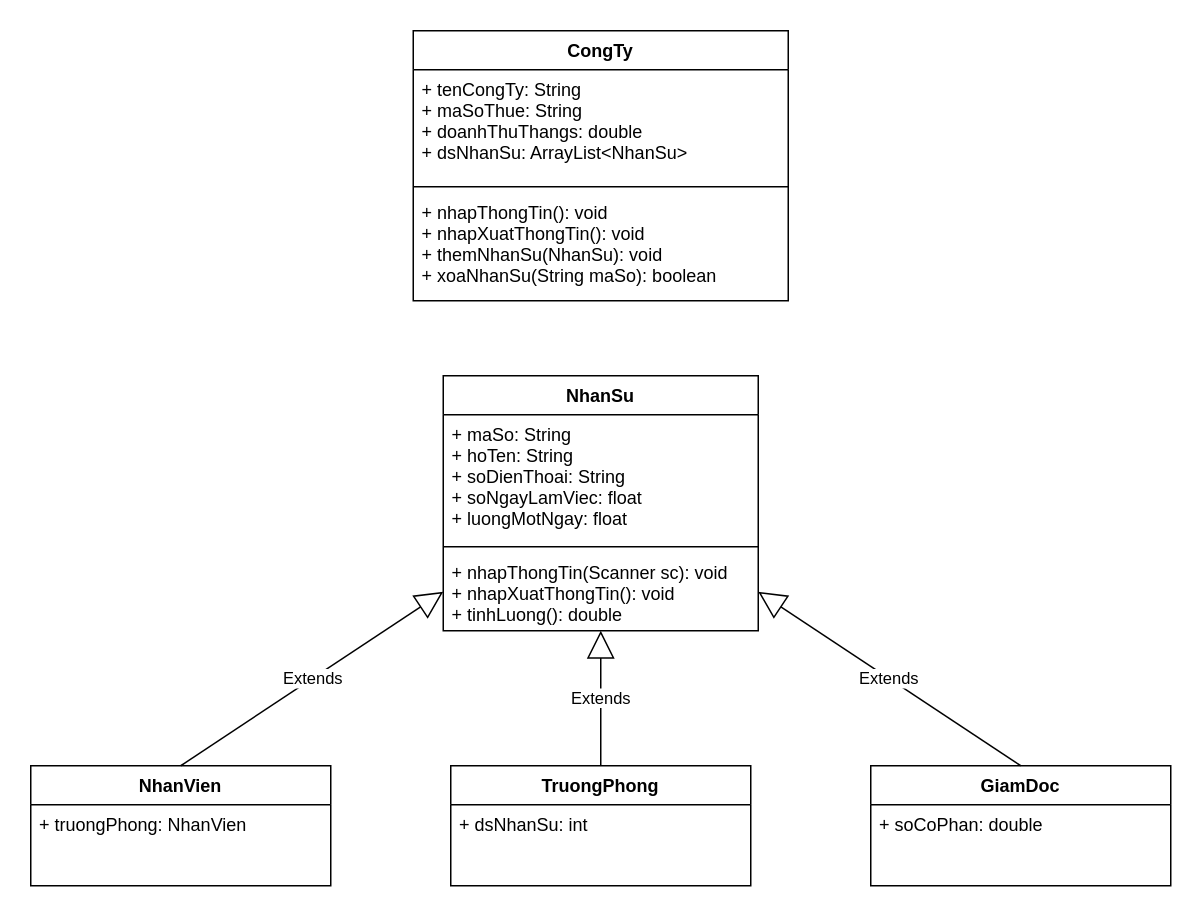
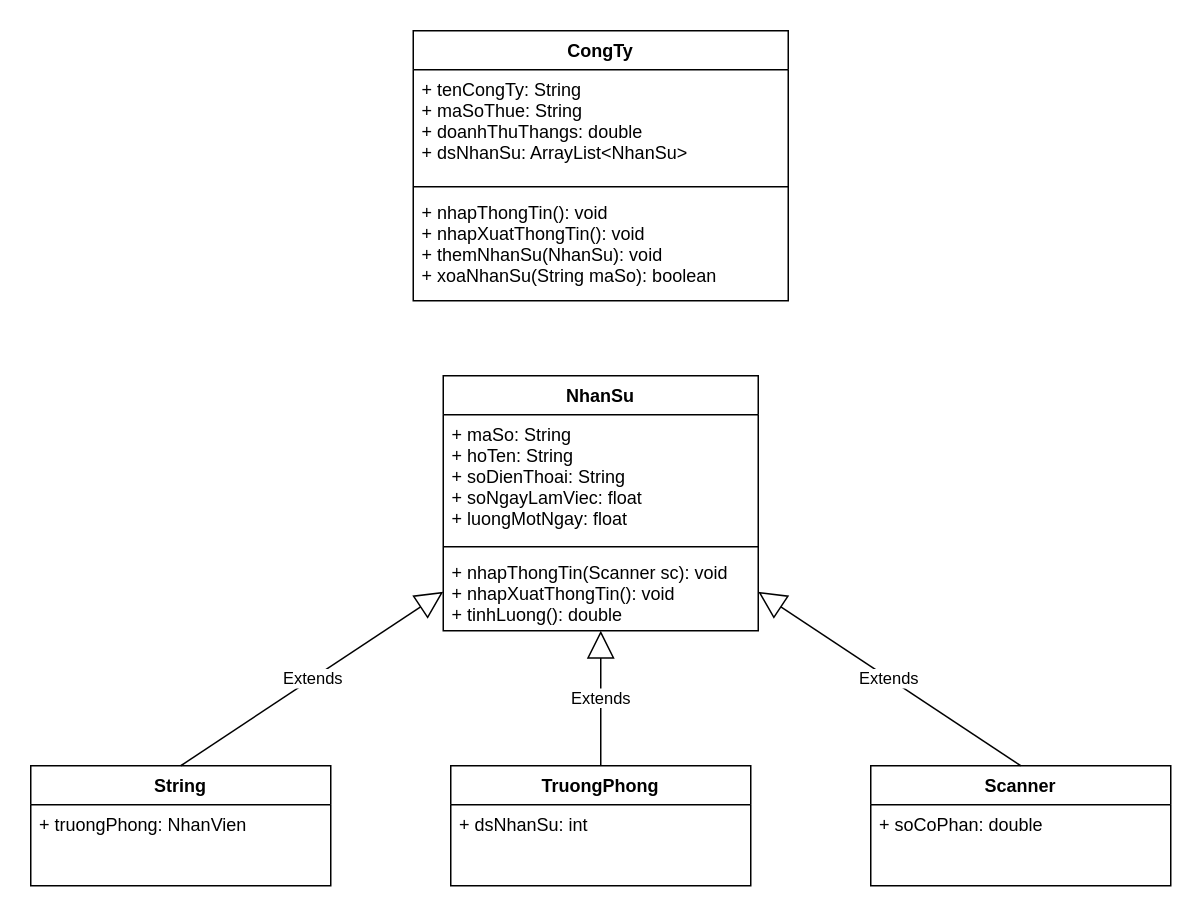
  <mxCell id="0" />
  <mxCell id="1" parent="0" />
- <mxCell id="2" value="GiamDoc" style="swimlane;fontStyle=1;align=center;verticalAlign=top;childLayout=stackLayout;horizontal=1;startSize=26;horizontalStack=0;resizeParent=1;resizeParentMax=0;resizeLast=0;collapsible=1;marginBottom=0;" parent="1" vertex="1"><mxGeometry x="580" y="510" width="200" height="80" as="geometry" /></mxCell>
+ <mxCell id="2" value="Scanner" style="swimlane;fontStyle=1;align=center;verticalAlign=top;childLayout=stackLayout;horizontal=1;startSize=26;horizontalStack=0;resizeParent=1;resizeParentMax=0;resizeLast=0;collapsible=1;marginBottom=0;" parent="1" vertex="1"><mxGeometry x="580" y="510" width="200" height="80" as="geometry" /></mxCell>
  <mxCell id="3" value="+ soCoPhan: double" style="text;strokeColor=none;fillColor=none;align=left;verticalAlign=top;spacingLeft=4;spacingRight=4;overflow=hidden;rotatable=0;points=[[0,0.5],[1,0.5]];portConstraint=eastwest;" parent="2" vertex="1"><mxGeometry y="26" width="200" height="54" as="geometry" /></mxCell>
- <mxCell id="4" value="NhanVien" style="swimlane;fontStyle=1;align=center;verticalAlign=top;childLayout=stackLayout;horizontal=1;startSize=26;horizontalStack=0;resizeParent=1;resizeParentMax=0;resizeLast=0;collapsible=1;marginBottom=0;" parent="1" vertex="1"><mxGeometry x="20" y="510" width="200" height="80" as="geometry" /></mxCell>
+ <mxCell id="4" value="String" style="swimlane;fontStyle=1;align=center;verticalAlign=top;childLayout=stackLayout;horizontal=1;startSize=26;horizontalStack=0;resizeParent=1;resizeParentMax=0;resizeLast=0;collapsible=1;marginBottom=0;" parent="1" vertex="1"><mxGeometry x="20" y="510" width="200" height="80" as="geometry" /></mxCell>
  <mxCell id="5" value="+ truongPhong: NhanVien" style="text;strokeColor=none;fillColor=none;align=left;verticalAlign=top;spacingLeft=4;spacingRight=4;overflow=hidden;rotatable=0;points=[[0,0.5],[1,0.5]];portConstraint=eastwest;" parent="4" vertex="1"><mxGeometry y="26" width="200" height="54" as="geometry" /></mxCell>
  <mxCell id="6" value="Extends" style="endArrow=block;endSize=16;endFill=0;html=1;exitX=0.5;exitY=0;exitDx=0;exitDy=0;entryX=0;entryY=0.5;entryDx=0;entryDy=0;" edge="1" parent="1" source="4" target="16"><mxGeometry width="160" relative="1" as="geometry"><mxPoint x="155" y="460" as="sourcePoint" /><mxPoint x="315" y="460" as="targetPoint" /></mxGeometry></mxCell>
  <mxCell id="7" value="Extends" style="endArrow=block;endSize=16;endFill=0;html=1;exitX=0.5;exitY=0;exitDx=0;exitDy=0;" edge="1" parent="1" source="17" target="16"><mxGeometry width="160" relative="1" as="geometry"><mxPoint x="130" y="520" as="sourcePoint" /><mxPoint x="330" y="404" as="targetPoint" /></mxGeometry></mxCell>
  <mxCell id="8" value="Extends" style="endArrow=block;endSize=16;endFill=0;html=1;exitX=0.5;exitY=0;exitDx=0;exitDy=0;entryX=1;entryY=0.5;entryDx=0;entryDy=0;" edge="1" parent="1" source="2" target="16"><mxGeometry width="160" relative="1" as="geometry"><mxPoint x="400" y="520" as="sourcePoint" /><mxPoint x="400.08" y="430" as="targetPoint" /></mxGeometry></mxCell>
  <mxCell id="9" value="CongTy" style="swimlane;fontStyle=1;align=center;verticalAlign=top;childLayout=stackLayout;horizontal=1;startSize=26;horizontalStack=0;resizeParent=1;resizeParentMax=0;resizeLast=0;collapsible=1;marginBottom=0;" parent="1" vertex="1"><mxGeometry x="275" y="20" width="250" height="180" as="geometry" /></mxCell>
  <mxCell id="10" value="+ tenCongTy: String&#10;+ maSoThue: String&#10;+ doanhThuThangs: double&#10;+ dsNhanSu: ArrayList&lt;NhanSu&gt;" style="text;strokeColor=none;fillColor=none;align=left;verticalAlign=top;spacingLeft=4;spacingRight=4;overflow=hidden;rotatable=0;points=[[0,0.5],[1,0.5]];portConstraint=eastwest;" parent="9" vertex="1"><mxGeometry y="26" width="250" height="74" as="geometry" /></mxCell>
  <mxCell id="11" value="" style="line;strokeWidth=1;fillColor=none;align=left;verticalAlign=middle;spacingTop=-1;spacingLeft=3;spacingRight=3;rotatable=0;labelPosition=right;points=[];portConstraint=eastwest;" parent="9" vertex="1"><mxGeometry y="100" width="250" height="8" as="geometry" /></mxCell>
  <mxCell id="12" value="+ nhapThongTin(): void&#10;+ nhapXuatThongTin(): void&#10;+ themNhanSu(NhanSu): void&#10;+ xoaNhanSu(String maSo): boolean&#10;" style="text;strokeColor=none;fillColor=none;align=left;verticalAlign=top;spacingLeft=4;spacingRight=4;overflow=hidden;rotatable=0;points=[[0,0.5],[1,0.5]];portConstraint=eastwest;" parent="9" vertex="1"><mxGeometry y="108" width="250" height="72" as="geometry" /></mxCell>
  <mxCell id="13" value="NhanSu" style="swimlane;fontStyle=1;align=center;verticalAlign=top;childLayout=stackLayout;horizontal=1;startSize=26;horizontalStack=0;resizeParent=1;resizeParentMax=0;resizeLast=0;collapsible=1;marginBottom=0;" vertex="1" parent="1"><mxGeometry x="295" y="250" width="210" height="170" as="geometry" /></mxCell>
  <mxCell id="14" value="+ maSo: String&#10;+ hoTen: String&#10;+ soDienThoai: String&#10;+ soNgayLamViec: float&#10;+ luongMotNgay: float" style="text;strokeColor=none;fillColor=none;align=left;verticalAlign=top;spacingLeft=4;spacingRight=4;overflow=hidden;rotatable=0;points=[[0,0.5],[1,0.5]];portConstraint=eastwest;" vertex="1" parent="13"><mxGeometry y="26" width="210" height="84" as="geometry" /></mxCell>
  <mxCell id="15" value="" style="line;strokeWidth=1;fillColor=none;align=left;verticalAlign=middle;spacingTop=-1;spacingLeft=3;spacingRight=3;rotatable=0;labelPosition=right;points=[];portConstraint=eastwest;" vertex="1" parent="13"><mxGeometry y="110" width="210" height="8" as="geometry" /></mxCell>
  <mxCell id="16" value="+ nhapThongTin(Scanner sc): void&#10;+ nhapXuatThongTin(): void&#10;+ tinhLuong(): double" style="text;strokeColor=none;fillColor=none;align=left;verticalAlign=top;spacingLeft=4;spacingRight=4;overflow=hidden;rotatable=0;points=[[0,0.5],[1,0.5]];portConstraint=eastwest;" vertex="1" parent="13"><mxGeometry y="118" width="210" height="52" as="geometry" /></mxCell>
  <mxCell id="17" value="TruongPhong" style="swimlane;fontStyle=1;align=center;verticalAlign=top;childLayout=stackLayout;horizontal=1;startSize=26;horizontalStack=0;resizeParent=1;resizeParentMax=0;resizeLast=0;collapsible=1;marginBottom=0;" parent="1" vertex="1"><mxGeometry x="300" y="510" width="200" height="80" as="geometry" /></mxCell>
  <mxCell id="18" value="+ dsNhanSu: int" style="text;strokeColor=none;fillColor=none;align=left;verticalAlign=top;spacingLeft=4;spacingRight=4;overflow=hidden;rotatable=0;points=[[0,0.5],[1,0.5]];portConstraint=eastwest;" parent="17" vertex="1"><mxGeometry y="26" width="200" height="54" as="geometry" /></mxCell>
